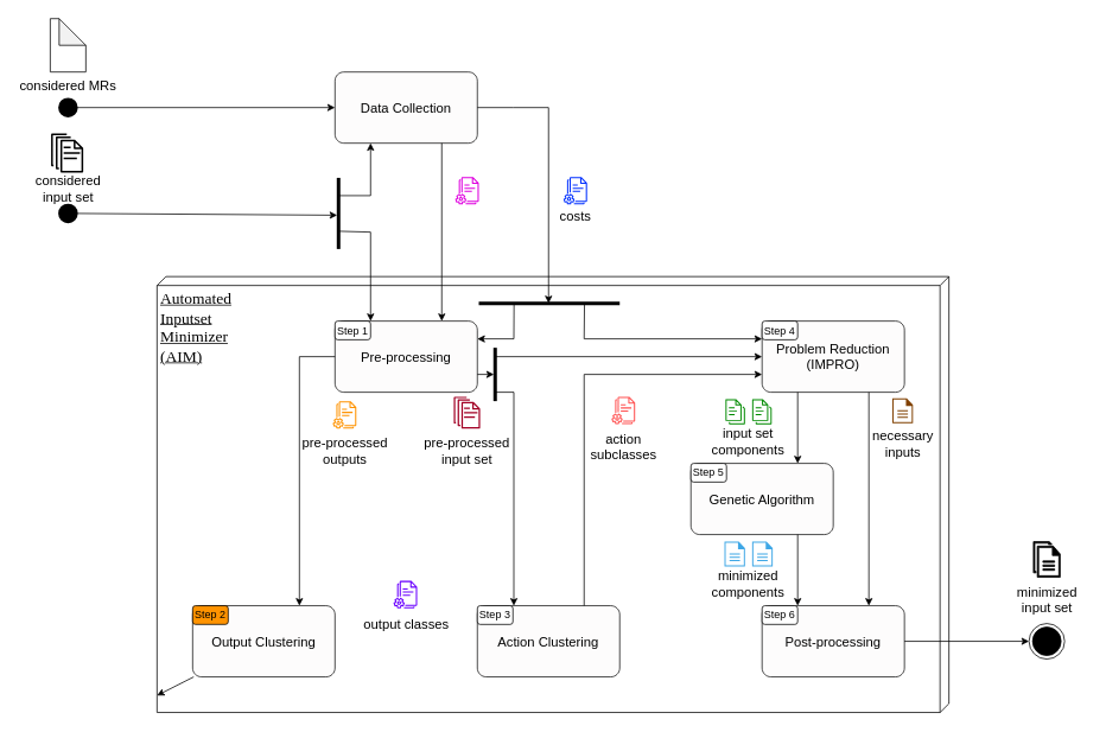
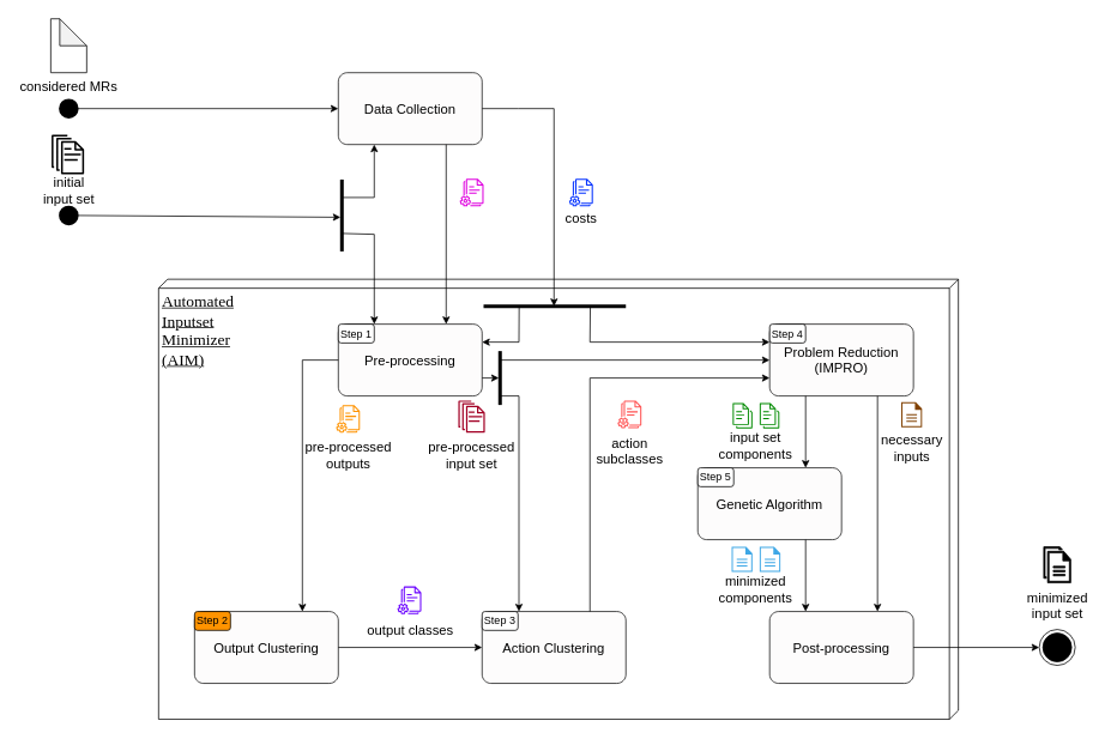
  <mxCell id="0" />
  <mxCell id="1" parent="0" />
  <mxCell id="2" value="&lt;div align=&quot;left&quot;&gt;&lt;font style=&quot;font-size: 18px;&quot;&gt;Automated&lt;/font&gt;&lt;/div&gt;&lt;div align=&quot;left&quot;&gt;&lt;font style=&quot;font-size: 18px;&quot;&gt;Inputset&lt;/font&gt;&lt;/div&gt;&lt;div align=&quot;left&quot;&gt;&lt;font style=&quot;font-size: 18px;&quot;&gt;Minimizer&lt;/font&gt;&lt;/div&gt;&lt;div align=&quot;left&quot;&gt;&lt;font style=&quot;font-size: 18px;&quot;&gt;(AIM)&lt;/font&gt;&lt;/div&gt;" style="verticalAlign=top;align=left;spacingTop=8;spacingLeft=2;spacingRight=12;shape=cube;size=10;direction=south;fontStyle=4;html=1;rounded=0;shadow=0;comic=0;labelBackgroundColor=none;strokeWidth=1;fontFamily=Verdana;fontSize=12;fillColor=none;" parent="1" vertex="1"><mxGeometry x="176" y="310" width="890" height="490" as="geometry" /></mxCell>
- <mxCell id="3" value="&lt;font style=&quot;font-size: 15px;&quot;&gt;considered&lt;br&gt;input set&lt;/font&gt;" style="text;html=1;align=center;verticalAlign=middle;resizable=0;points=[];autosize=1;strokeColor=none;fillColor=none;" parent="1" vertex="1"><mxGeometry x="36" y="186" width="80" height="50" as="geometry" /></mxCell>
+ <mxCell id="3" value="&lt;font style=&quot;font-size: 15px;&quot;&gt;initial&lt;br&gt;input set&lt;/font&gt;" style="text;html=1;align=center;verticalAlign=middle;resizable=0;points=[];autosize=1;strokeColor=none;fillColor=none;" parent="1" vertex="1"><mxGeometry x="36" y="186" width="80" height="50" as="geometry" /></mxCell>
  <mxCell id="4" value="&lt;font style=&quot;font-size: 15px;&quot;&gt;pre-processed&lt;br&gt;input set&lt;br&gt;&lt;/font&gt;" style="text;html=1;align=center;verticalAlign=middle;resizable=0;points=[];autosize=1;strokeColor=none;fillColor=none;" parent="1" vertex="1"><mxGeometry x="464.32" y="481" width="120" height="50" as="geometry" /></mxCell>
  <mxCell id="5" value="Output Clustering" style="points=[[0.25,0,0],[0.5,0,0],[0.75,0,0],[1,0.25,0],[1,0.5,0],[1,0.75,0],[0.75,1,0],[0.5,1,0],[0.25,1,0],[0,0.75,0],[0,0.5,0],[0,0.25,0]];shape=mxgraph.bpmn.task;whiteSpace=wrap;rectStyle=rounded;size=10;html=1;taskMarker=abstract;strokeColor=#121212;fontSize=15;fillColor=#fdfcfc;" parent="1" vertex="1"><mxGeometry x="216" y="680" width="160" height="80" as="geometry" /></mxCell>
  <mxCell id="6" value="Action Clustering" style="points=[[0.25,0,0],[0.5,0,0],[0.75,0,0],[1,0.25,0],[1,0.5,0],[1,0.75,0],[0.75,1,0],[0.5,1,0],[0.25,1,0],[0,0.75,0],[0,0.5,0],[0,0.25,0]];shape=mxgraph.bpmn.task;whiteSpace=wrap;rectStyle=rounded;size=10;html=1;taskMarker=abstract;strokeColor=#121212;fontSize=15;fillColor=#fdfcfc;" parent="1" vertex="1"><mxGeometry x="536" y="680" width="160" height="80" as="geometry" /></mxCell>
  <mxCell id="7" value="" style="sketch=0;pointerEvents=1;shadow=0;dashed=0;html=1;strokeColor=#000000;fillColor=#000000;labelPosition=center;verticalLabelPosition=bottom;verticalAlign=top;outlineConnect=0;align=center;shape=mxgraph.office.concepts.documents;fontSize=15;fontColor=#ffffff;" parent="1" vertex="1"><mxGeometry x="1161" y="608" width="30" height="40" as="geometry" /></mxCell>
  <mxCell id="8" value="output classes" style="text;html=1;align=center;verticalAlign=middle;resizable=0;points=[];autosize=1;strokeColor=none;fillColor=none;fontSize=15;" parent="1" vertex="1"><mxGeometry x="396" y="686" width="120" height="30" as="geometry" /></mxCell>
  <mxCell id="9" value="action&lt;br&gt;subclasses" style="text;html=1;align=center;verticalAlign=middle;resizable=0;points=[];autosize=1;strokeColor=none;fillColor=none;fontSize=15;" parent="1" vertex="1"><mxGeometry x="650" y="476" width="100" height="50" as="geometry" /></mxCell>
  <mxCell id="10" value="Genetic Algorithm " style="points=[[0.25,0,0],[0.5,0,0],[0.75,0,0],[1,0.25,0],[1,0.5,0],[1,0.75,0],[0.75,1,0],[0.5,1,0],[0.25,1,0],[0,0.75,0],[0,0.5,0],[0,0.25,0]];shape=mxgraph.bpmn.task;whiteSpace=wrap;rectStyle=rounded;size=10;html=1;taskMarker=abstract;strokeColor=#121212;fontSize=15;fillColor=#fdfcfc;" parent="1" vertex="1"><mxGeometry x="776" y="520" width="160" height="80" as="geometry" /></mxCell>
  <mxCell id="11" value="" style="ellipse;html=1;shape=endState;fillColor=#000000;strokeColor=#000000;fontSize=15;direction=north;" parent="1" vertex="1"><mxGeometry x="1156" y="700" width="40" height="40" as="geometry" /></mxCell>
  <mxCell id="12" value="&lt;div&gt;minimized&lt;/div&gt;&lt;div&gt;input set&lt;br&gt;&lt;/div&gt;" style="text;html=1;align=center;verticalAlign=middle;resizable=0;points=[];autosize=1;strokeColor=none;fillColor=none;fontSize=15;" parent="1" vertex="1"><mxGeometry x="1131" y="648" width="90" height="50" as="geometry" /></mxCell>
  <mxCell id="13" value="necessary &lt;br&gt;inputs" style="text;html=1;align=center;verticalAlign=middle;resizable=0;points=[];autosize=1;strokeColor=none;fillColor=none;fontSize=15;" parent="1" vertex="1"><mxGeometry x="969" y="473" width="90" height="50" as="geometry" /></mxCell>
  <mxCell id="14" value="Post-processing" style="points=[[0.25,0,0],[0.5,0,0],[0.75,0,0],[1,0.25,0],[1,0.5,0],[1,0.75,0],[0.75,1,0],[0.5,1,0],[0.25,1,0],[0,0.75,0],[0,0.5,0],[0,0.25,0]];shape=mxgraph.bpmn.task;whiteSpace=wrap;rectStyle=rounded;size=10;html=1;taskMarker=abstract;strokeColor=#121212;fontSize=15;fillColor=#fdfcfc;" parent="1" vertex="1"><mxGeometry x="856" y="680" width="160" height="80" as="geometry" /></mxCell>
  <mxCell id="15" value="input set &lt;br&gt;components" style="text;html=1;align=center;verticalAlign=middle;resizable=0;points=[];autosize=1;strokeColor=none;fillColor=none;fontSize=15;" parent="1" vertex="1"><mxGeometry x="789.87" y="470" width="100" height="50" as="geometry" /></mxCell>
  <mxCell id="16" value="minimized&lt;br&gt; components" style="text;html=1;align=center;verticalAlign=middle;resizable=0;points=[];autosize=1;strokeColor=none;fillColor=none;fontSize=15;" parent="1" vertex="1"><mxGeometry x="789.87" y="630" width="100" height="50" as="geometry" /></mxCell>
  <mxCell id="17" value="" style="sketch=0;outlineConnect=0;fillColor=#6a00ff;strokeColor=#ff2600;dashed=0;verticalLabelPosition=bottom;verticalAlign=top;align=center;html=1;fontSize=12;fontStyle=0;aspect=fixed;pointerEvents=1;shape=mxgraph.aws4.documents2;fontColor=#ffffff;" parent="1" vertex="1"><mxGeometry x="441.68" y="652" width="26.63" height="31" as="geometry" /></mxCell>
  <mxCell id="18" value="" style="sketch=0;outlineConnect=0;fillColor=#ff5353;strokeColor=#C73500;dashed=0;verticalLabelPosition=bottom;verticalAlign=top;align=center;html=1;fontSize=12;fontStyle=0;aspect=fixed;pointerEvents=1;shape=mxgraph.aws4.documents2;fontColor=#000000;" parent="1" vertex="1"><mxGeometry x="686.68" y="445" width="26.63" height="31" as="geometry" /></mxCell>
  <mxCell id="19" value="" style="sketch=0;outlineConnect=0;fontColor=#232F3E;gradientColor=none;fillColor=#000000;strokeColor=none;dashed=0;verticalLabelPosition=bottom;verticalAlign=top;align=center;html=1;fontSize=12;fontStyle=0;aspect=fixed;pointerEvents=1;shape=mxgraph.aws4.documents;" parent="1" vertex="1"><mxGeometry x="56.95" y="149" width="36.1" height="44" as="geometry" /></mxCell>
  <mxCell id="20" value="" style="sketch=0;outlineConnect=0;fontColor=#ffffff;fillColor=#a20025;strokeColor=#6F0000;dashed=0;verticalLabelPosition=bottom;verticalAlign=top;align=center;html=1;fontSize=12;fontStyle=0;aspect=fixed;pointerEvents=1;shape=mxgraph.aws4.documents;" parent="1" vertex="1"><mxGeometry x="509.55" y="445" width="29.54" height="36" as="geometry" /></mxCell>
  <mxCell id="21" value="" style="sketch=0;pointerEvents=1;shadow=0;dashed=0;html=1;strokeColor=none;fillColor=#804000;labelPosition=center;verticalLabelPosition=bottom;verticalAlign=top;outlineConnect=0;align=center;shape=mxgraph.office.concepts.document;" parent="1" vertex="1"><mxGeometry x="1002.48" y="447" width="23.05" height="28" as="geometry" /></mxCell>
  <mxCell id="22" value="" style="sketch=0;outlineConnect=0;fontColor=#ffffff;fillColor=#008a00;strokeColor=#005700;dashed=0;verticalLabelPosition=bottom;verticalAlign=top;align=center;html=1;fontSize=12;fontStyle=0;aspect=fixed;pointerEvents=1;shape=mxgraph.aws4.documents3;" parent="1" vertex="1"><mxGeometry x="814.87" y="447" width="21.92" height="30" as="geometry" /></mxCell>
  <mxCell id="23" value="" style="sketch=0;outlineConnect=0;fontColor=#ffffff;fillColor=#008a00;strokeColor=#005700;dashed=0;verticalLabelPosition=bottom;verticalAlign=top;align=center;html=1;fontSize=12;fontStyle=0;aspect=fixed;pointerEvents=1;shape=mxgraph.aws4.documents3;" parent="1" vertex="1"><mxGeometry x="844.87" y="447" width="21.92" height="30" as="geometry" /></mxCell>
  <mxCell id="24" value="" style="sketch=0;pointerEvents=1;shadow=0;dashed=0;html=1;strokeColor=none;fillColor=#3ea7e6;labelPosition=center;verticalLabelPosition=bottom;verticalAlign=top;outlineConnect=0;align=center;shape=mxgraph.office.concepts.document;" parent="1" vertex="1"><mxGeometry x="813.74" y="608" width="23.05" height="28" as="geometry" /></mxCell>
  <mxCell id="25" value="" style="sketch=0;pointerEvents=1;shadow=0;dashed=0;html=1;strokeColor=none;fillColor=#3ea7e6;labelPosition=center;verticalLabelPosition=bottom;verticalAlign=top;outlineConnect=0;align=center;shape=mxgraph.office.concepts.document;" parent="1" vertex="1"><mxGeometry x="844.87" y="608" width="23.05" height="28" as="geometry" /></mxCell>
  <mxCell id="26" value="" style="strokeWidth=2;html=1;shape=mxgraph.flowchart.start_2;whiteSpace=wrap;fillColor=#000000;" parent="1" vertex="1"><mxGeometry x="66" y="229" width="20" height="20" as="geometry" /></mxCell>
  <mxCell id="27" value="Pre-processing" style="points=[[0.25,0,0],[0.5,0,0],[0.75,0,0],[1,0.25,0],[1,0.5,0],[1,0.75,0],[0.75,1,0],[0.5,1,0],[0.25,1,0],[0,0.75,0],[0,0.5,0],[0,0.25,0]];shape=mxgraph.bpmn.task;whiteSpace=wrap;rectStyle=rounded;size=10;html=1;taskMarker=abstract;strokeColor=#121212;fontSize=15;fillColor=#fdfcfc;" parent="1" vertex="1"><mxGeometry x="376" y="360" width="160" height="80" as="geometry" /></mxCell>
  <mxCell id="28" value="" style="shape=note;whiteSpace=wrap;html=1;backgroundOutline=1;darkOpacity=0.05;" parent="1" vertex="1"><mxGeometry x="56" y="20" width="40" height="60" as="geometry" /></mxCell>
  <mxCell id="29" value="&lt;font style=&quot;font-size: 15px;&quot;&gt;considered MRs&lt;/font&gt;" style="text;whiteSpace=wrap;html=1;" parent="1" vertex="1"><mxGeometry x="20" y="80" width="120" height="30" as="geometry" /></mxCell>
  <mxCell id="30" value="" style="strokeWidth=2;html=1;shape=mxgraph.flowchart.start_2;whiteSpace=wrap;fillColor=#000000;" parent="1" vertex="1"><mxGeometry x="66" y="110" width="20" height="20" as="geometry" /></mxCell>
  <mxCell id="31" value="Data Collection" style="points=[[0.25,0,0],[0.5,0,0],[0.75,0,0],[1,0.25,0],[1,0.5,0],[1,0.75,0],[0.75,1,0],[0.5,1,0],[0.25,1,0],[0,0.75,0],[0,0.5,0],[0,0.25,0]];shape=mxgraph.bpmn.task;whiteSpace=wrap;rectStyle=rounded;size=10;html=1;taskMarker=abstract;strokeColor=#121212;fontSize=15;fillColor=#fdfcfc;" parent="1" vertex="1"><mxGeometry x="376" y="80" width="160" height="80" as="geometry" /></mxCell>
  <mxCell id="32" value="" style="endArrow=classic;html=1;rounded=0;entryX=0;entryY=0.5;entryDx=0;entryDy=0;entryPerimeter=0;exitX=1;exitY=0.5;exitDx=0;exitDy=0;exitPerimeter=0;" parent="1" source="30" target="31" edge="1"><mxGeometry width="50" height="50" relative="1" as="geometry"><mxPoint x="-4" y="290" as="sourcePoint" /><mxPoint x="431" y="551" as="targetPoint" /></mxGeometry></mxCell>
  <mxCell id="33" value="" style="sketch=0;outlineConnect=0;fillColor=#df00df;strokeColor=#C73500;dashed=0;verticalLabelPosition=bottom;verticalAlign=top;align=center;html=1;fontSize=12;fontStyle=0;aspect=fixed;pointerEvents=1;shape=mxgraph.aws4.documents2;fontColor=#000000;" parent="1" vertex="1"><mxGeometry x="511.01" y="198" width="26.63" height="31" as="geometry" /></mxCell>
  <mxCell id="34" value="" style="endArrow=classic;html=1;rounded=0;exitX=0.75;exitY=1;exitDx=0;exitDy=0;exitPerimeter=0;entryX=0.75;entryY=0;entryDx=0;entryDy=0;entryPerimeter=0;" parent="1" source="31" target="27" edge="1"><mxGeometry width="50" height="50" relative="1" as="geometry"><mxPoint x="-24" y="290" as="sourcePoint" /><mxPoint x="346" y="330" as="targetPoint" /></mxGeometry></mxCell>
- <mxCell id="35" value="" style="endArrow=classic;html=1;rounded=0;" parent="1" source="5" target="2" edge="1"><mxGeometry width="50" height="50" relative="1" as="geometry"><mxPoint x="166" y="529" as="sourcePoint" /><mxPoint x="336" y="579" as="targetPoint" /></mxGeometry></mxCell>
+ <mxCell id="35" value="" style="endArrow=classic;html=1;rounded=0;" parent="1" source="5" target="6" edge="1"><mxGeometry width="50" height="50" relative="1" as="geometry"><mxPoint x="166" y="529" as="sourcePoint" /><mxPoint x="336" y="579" as="targetPoint" /></mxGeometry></mxCell>
  <mxCell id="36" value="pre-processed&lt;br&gt;outputs" style="text;html=1;align=center;verticalAlign=middle;resizable=0;points=[];autosize=1;strokeColor=none;fillColor=none;fontSize=15;" parent="1" vertex="1"><mxGeometry x="326.69" y="481" width="120" height="50" as="geometry" /></mxCell>
  <mxCell id="37" value="" style="sketch=0;outlineConnect=0;fillColor=#ff9300;strokeColor=#C73500;dashed=0;verticalLabelPosition=bottom;verticalAlign=top;align=center;html=1;fontSize=12;fontStyle=0;aspect=fixed;pointerEvents=1;shape=mxgraph.aws4.documents2;fontColor=#000000;" parent="1" vertex="1"><mxGeometry x="373.37" y="450" width="26.63" height="31" as="geometry" /></mxCell>
  <mxCell id="38" value="" style="endArrow=classic;html=1;rounded=0;entryX=0.75;entryY=0;entryDx=0;entryDy=0;entryPerimeter=0;exitX=0;exitY=0.5;exitDx=0;exitDy=0;exitPerimeter=0;" parent="1" source="27" target="5" edge="1"><mxGeometry width="50" height="50" relative="1" as="geometry"><mxPoint x="446" y="250" as="sourcePoint" /><mxPoint x="446" y="370" as="targetPoint" /><Array as="points"><mxPoint x="336" y="400" /></Array></mxGeometry></mxCell>
  <mxCell id="39" value="&lt;div&gt;Problem Reduction&lt;/div&gt;&lt;div&gt;(IMPRO)&lt;br&gt;&lt;/div&gt;" style="points=[[0.25,0,0],[0.5,0,0],[0.75,0,0],[1,0.25,0],[1,0.5,0],[1,0.75,0],[0.75,1,0],[0.5,1,0],[0.25,1,0],[0,0.75,0],[0,0.5,0],[0,0.25,0]];shape=mxgraph.bpmn.task;whiteSpace=wrap;rectStyle=rounded;size=10;html=1;taskMarker=abstract;strokeColor=#121212;fontSize=15;fillColor=#fdfcfc;" parent="1" vertex="1"><mxGeometry x="856" y="360" width="160" height="80" as="geometry" /></mxCell>
  <mxCell id="40" value="" style="endArrow=classic;html=1;rounded=0;exitX=0.75;exitY=0;exitDx=0;exitDy=0;exitPerimeter=0;entryX=0;entryY=0.75;entryDx=0;entryDy=0;entryPerimeter=0;" parent="1" source="6" target="39" edge="1"><mxGeometry width="50" height="50" relative="1" as="geometry"><mxPoint x="418" y="450" as="sourcePoint" /><mxPoint x="304" y="610" as="targetPoint" /><Array as="points"><mxPoint x="656" y="420" /></Array></mxGeometry></mxCell>
  <mxCell id="41" value="costs" style="text;html=1;align=center;verticalAlign=middle;resizable=0;points=[];autosize=1;strokeColor=none;fillColor=none;fontSize=15;" parent="1" vertex="1"><mxGeometry x="616" y="226.5" width="60" height="30" as="geometry" /></mxCell>
  <mxCell id="42" value="" style="endArrow=classic;html=1;rounded=0;entryX=0.75;entryY=0;entryDx=0;entryDy=0;entryPerimeter=0;exitX=0.25;exitY=1;exitDx=0;exitDy=0;exitPerimeter=0;" parent="1" source="39" target="10" edge="1"><mxGeometry width="50" height="50" relative="1" as="geometry"><mxPoint x="866" y="430" as="sourcePoint" /><mxPoint x="866" y="520" as="targetPoint" /></mxGeometry></mxCell>
  <mxCell id="43" value="" style="endArrow=classic;html=1;rounded=0;exitX=0.75;exitY=1;exitDx=0;exitDy=0;exitPerimeter=0;entryX=0.25;entryY=0;entryDx=0;entryDy=0;entryPerimeter=0;" parent="1" source="10" target="14" edge="1"><mxGeometry width="50" height="50" relative="1" as="geometry"><mxPoint x="836" y="610" as="sourcePoint" /><mxPoint x="896" y="650" as="targetPoint" /></mxGeometry></mxCell>
  <mxCell id="44" value="" style="endArrow=classic;html=1;rounded=0;entryX=0.75;entryY=0;entryDx=0;entryDy=0;entryPerimeter=0;exitX=0.75;exitY=1;exitDx=0;exitDy=0;exitPerimeter=0;" parent="1" source="39" target="14" edge="1"><mxGeometry width="50" height="50" relative="1" as="geometry"><mxPoint x="966" y="450" as="sourcePoint" /><mxPoint x="966" y="530" as="targetPoint" /></mxGeometry></mxCell>
  <mxCell id="45" value="" style="endArrow=classic;html=1;rounded=0;" parent="1" source="14" target="11" edge="1"><mxGeometry width="50" height="50" relative="1" as="geometry"><mxPoint x="906" y="450" as="sourcePoint" /><mxPoint x="906" y="530" as="targetPoint" /></mxGeometry></mxCell>
  <mxCell id="46" value="" style="sketch=0;outlineConnect=0;fillColor=#0432ff;strokeColor=#000099;dashed=0;verticalLabelPosition=bottom;verticalAlign=top;align=center;html=1;fontSize=12;fontStyle=0;aspect=fixed;pointerEvents=1;shape=mxgraph.aws4.documents2;fontColor=#ffffff;" parent="1" vertex="1"><mxGeometry x="632.68" y="198" width="26.63" height="31" as="geometry" /></mxCell>
  <mxCell id="47" value="" style="line;strokeWidth=4;html=1;" parent="1" vertex="1"><mxGeometry x="537.64" y="335" width="158.36" height="10" as="geometry" /></mxCell>
  <mxCell id="48" value="" style="endArrow=classic;html=1;rounded=0;exitX=1;exitY=0.5;exitDx=0;exitDy=0;exitPerimeter=0;entryX=0.495;entryY=0.5;entryDx=0;entryDy=0;entryPerimeter=0;" parent="1" source="31" target="47" edge="1"><mxGeometry width="50" height="50" relative="1" as="geometry"><mxPoint x="96" y="130" as="sourcePoint" /><mxPoint x="706" y="250" as="targetPoint" /><Array as="points"><mxPoint x="576" y="120" /><mxPoint x="616" y="120" /></Array></mxGeometry></mxCell>
  <mxCell id="49" value="" style="endArrow=classic;html=1;rounded=0;entryX=0;entryY=0.25;entryDx=0;entryDy=0;entryPerimeter=0;exitX=0.75;exitY=0.5;exitDx=0;exitDy=0;exitPerimeter=0;" parent="1" source="47" target="39" edge="1"><mxGeometry width="50" height="50" relative="1" as="geometry"><mxPoint x="96" y="130" as="sourcePoint" /><mxPoint x="386" y="130" as="targetPoint" /><Array as="points"><mxPoint x="656" y="380" /></Array></mxGeometry></mxCell>
  <mxCell id="50" value="" style="endArrow=classic;html=1;rounded=0;entryX=1;entryY=0.25;entryDx=0;entryDy=0;entryPerimeter=0;exitX=0.25;exitY=0.5;exitDx=0;exitDy=0;exitPerimeter=0;" parent="1" source="47" target="27" edge="1"><mxGeometry width="50" height="50" relative="1" as="geometry"><mxPoint x="96" y="130" as="sourcePoint" /><mxPoint x="386" y="130" as="targetPoint" /><Array as="points"><mxPoint x="577" y="380" /></Array></mxGeometry></mxCell>
  <mxCell id="51" value="" style="line;strokeWidth=4;html=1;direction=south;" parent="1" vertex="1"><mxGeometry x="374.99" y="199" width="10" height="80" as="geometry" /></mxCell>
  <mxCell id="52" value="" style="endArrow=classic;html=1;rounded=0;exitX=0.25;exitY=0.5;exitDx=0;exitDy=0;exitPerimeter=0;entryX=0.25;entryY=1;entryDx=0;entryDy=0;entryPerimeter=0;" parent="1" source="51" target="31" edge="1"><mxGeometry width="50" height="50" relative="1" as="geometry"><mxPoint x="96" y="130" as="sourcePoint" /><mxPoint x="376" y="200" as="targetPoint" /><Array as="points"><mxPoint x="416" y="219" /></Array></mxGeometry></mxCell>
  <mxCell id="53" value="" style="endArrow=classic;html=1;rounded=0;entryX=0.525;entryY=0.65;entryDx=0;entryDy=0;entryPerimeter=0;exitX=1;exitY=0.5;exitDx=0;exitDy=0;exitPerimeter=0;" parent="1" source="26" target="51" edge="1"><mxGeometry width="50" height="50" relative="1" as="geometry"><mxPoint x="96" y="130" as="sourcePoint" /><mxPoint x="386" y="130" as="targetPoint" /></mxGeometry></mxCell>
  <mxCell id="54" value="" style="endArrow=classic;html=1;rounded=0;entryX=0.25;entryY=0;entryDx=0;entryDy=0;entryPerimeter=0;exitX=0.75;exitY=0.5;exitDx=0;exitDy=0;exitPerimeter=0;" parent="1" source="51" target="27" edge="1"><mxGeometry width="50" height="50" relative="1" as="geometry"><mxPoint x="246" y="280" as="sourcePoint" /><mxPoint x="305" y="251" as="targetPoint" /><Array as="points"><mxPoint x="416" y="260" /></Array></mxGeometry></mxCell>
  <mxCell id="55" value="Step 1" style="rounded=1;whiteSpace=wrap;html=1;" parent="1" vertex="1"><mxGeometry x="376" y="360" width="40" height="21" as="geometry" /></mxCell>
  <mxCell id="56" value="Step 2" style="rounded=1;whiteSpace=wrap;html=1;fillColor=#ff9300;" parent="1" vertex="1"><mxGeometry x="216" y="680" width="40" height="21" as="geometry" /></mxCell>
  <mxCell id="57" value="Step 3" style="rounded=1;whiteSpace=wrap;html=1;" parent="1" vertex="1"><mxGeometry x="536" y="680" width="40" height="21" as="geometry" /></mxCell>
  <mxCell id="58" value="Step 4" style="rounded=1;whiteSpace=wrap;html=1;" parent="1" vertex="1"><mxGeometry x="856" y="360" width="40" height="21" as="geometry" /></mxCell>
  <mxCell id="59" value="Step 5" style="rounded=1;whiteSpace=wrap;html=1;" parent="1" vertex="1"><mxGeometry x="776" y="520" width="40" height="21" as="geometry" /></mxCell>
- <mxCell id="60" value="Step 6" style="rounded=1;whiteSpace=wrap;html=1;" parent="1" vertex="1"><mxGeometry x="856" y="680" width="40" height="21" as="geometry" /></mxCell>
  <mxCell id="61" value="" style="line;strokeWidth=4;html=1;direction=south;" parent="1" vertex="1"><mxGeometry x="551" y="390" width="10" height="60" as="geometry" /></mxCell>
  <mxCell id="62" value="" style="endArrow=classic;html=1;rounded=0;entryX=0.5;entryY=0.632;entryDx=0;entryDy=0;entryPerimeter=0;exitX=1;exitY=0.75;exitDx=0;exitDy=0;exitPerimeter=0;" parent="1" source="27" target="61" edge="1"><mxGeometry width="50" height="50" relative="1" as="geometry"><mxPoint x="96" y="249" as="sourcePoint" /><mxPoint x="388" y="251" as="targetPoint" /></mxGeometry></mxCell>
  <mxCell id="63" value="" style="endArrow=classic;html=1;rounded=0;entryX=0.25;entryY=0;entryDx=0;entryDy=0;entryPerimeter=0;" parent="1" edge="1"><mxGeometry width="50" height="50" relative="1" as="geometry"><mxPoint x="556" y="440" as="sourcePoint" /><mxPoint x="577" y="680" as="targetPoint" /><Array as="points"><mxPoint x="577" y="440" /></Array></mxGeometry></mxCell>
  <mxCell id="64" value="" style="endArrow=classic;html=1;rounded=0;entryX=0;entryY=0.5;entryDx=0;entryDy=0;entryPerimeter=0;" parent="1" target="39" edge="1"><mxGeometry width="50" height="50" relative="1" as="geometry"><mxPoint x="556" y="400" as="sourcePoint" /><mxPoint x="836" y="399.5" as="targetPoint" /></mxGeometry></mxCell>
